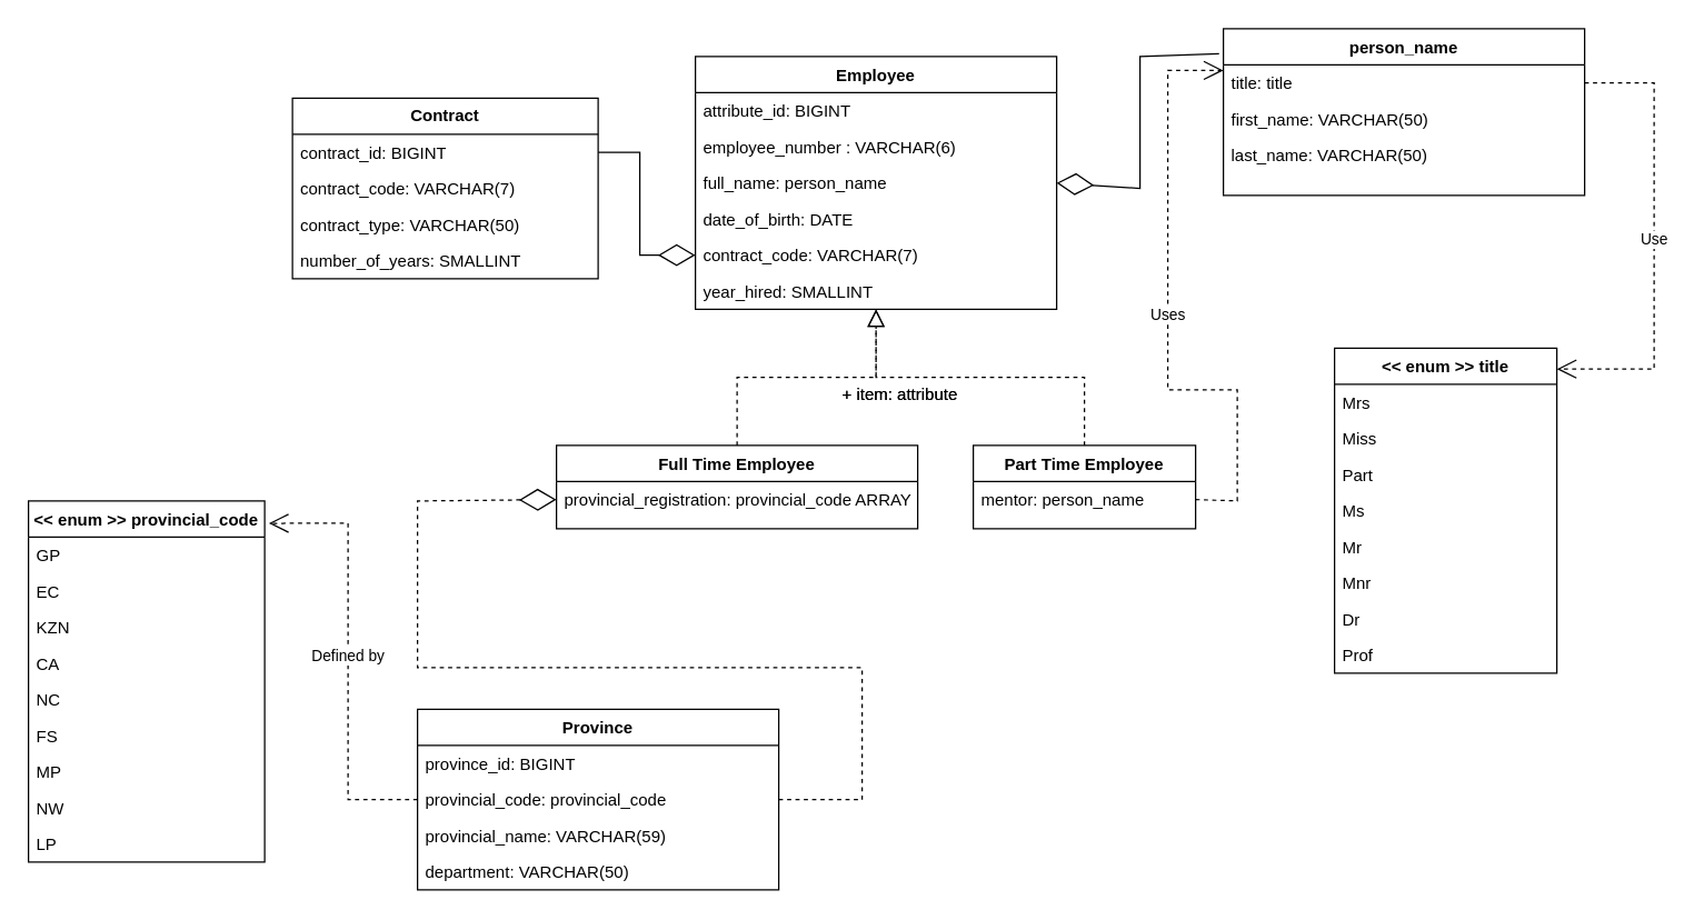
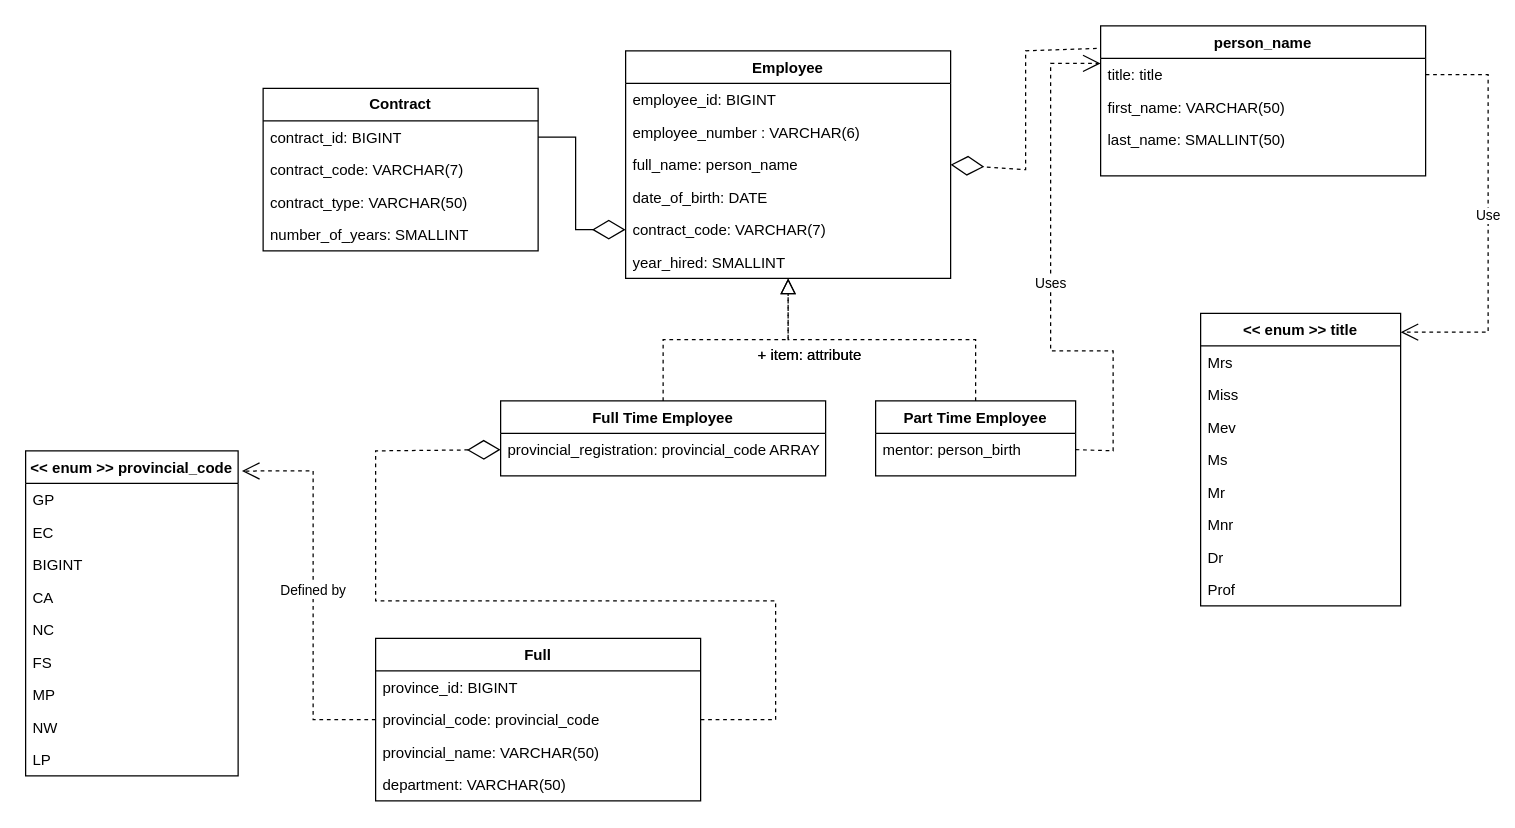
  <mxCell id="0" />
  <mxCell id="1" parent="0" />
  <mxCell id="2" value="Employee" style="swimlane;fontStyle=1;align=center;verticalAlign=top;childLayout=stackLayout;horizontal=1;startSize=26;horizontalStack=0;resizeParent=1;resizeLast=0;collapsible=1;marginBottom=0;rounded=0;shadow=0;strokeWidth=1;" vertex="1" parent="1"><mxGeometry x="500" y="40" width="260" height="182" as="geometry"><mxRectangle x="230" y="140" width="160" height="26" as="alternateBounds" /></mxGeometry></mxCell>
- <mxCell id="3" value="attribute_id: BIGINT" style="text;strokeColor=none;fillColor=none;align=left;verticalAlign=top;spacingLeft=4;spacingRight=4;overflow=hidden;rotatable=0;points=[[0,0.5],[1,0.5]];portConstraint=eastwest;whiteSpace=wrap;html=1;" vertex="1" parent="2"><mxGeometry y="26" width="260" height="26" as="geometry" /></mxCell>
+ <mxCell id="3" value="employee_id: BIGINT" style="text;strokeColor=none;fillColor=none;align=left;verticalAlign=top;spacingLeft=4;spacingRight=4;overflow=hidden;rotatable=0;points=[[0,0.5],[1,0.5]];portConstraint=eastwest;whiteSpace=wrap;html=1;" vertex="1" parent="2"><mxGeometry y="26" width="260" height="26" as="geometry" /></mxCell>
  <mxCell id="4" value="employee_number : VARCHAR(6)" style="text;strokeColor=none;fillColor=none;align=left;verticalAlign=top;spacingLeft=4;spacingRight=4;overflow=hidden;rotatable=0;points=[[0,0.5],[1,0.5]];portConstraint=eastwest;whiteSpace=wrap;html=1;" vertex="1" parent="2"><mxGeometry y="52" width="260" height="26" as="geometry" /></mxCell>
  <mxCell id="5" value="full_name: person_name" style="text;align=left;verticalAlign=top;spacingLeft=4;spacingRight=4;overflow=hidden;rotatable=0;points=[[0,0.5],[1,0.5]];portConstraint=eastwest;" vertex="1" parent="2"><mxGeometry y="78" width="260" height="26" as="geometry" /></mxCell>
  <mxCell id="6" value="date_of_birth: DATE" style="text;align=left;verticalAlign=top;spacingLeft=4;spacingRight=4;overflow=hidden;rotatable=0;points=[[0,0.5],[1,0.5]];portConstraint=eastwest;rounded=0;shadow=0;html=0;" vertex="1" parent="2"><mxGeometry y="104" width="260" height="26" as="geometry" /></mxCell>
  <mxCell id="7" value="contract_code: VARCHAR(7)" style="text;align=left;verticalAlign=top;spacingLeft=4;spacingRight=4;overflow=hidden;rotatable=0;points=[[0,0.5],[1,0.5]];portConstraint=eastwest;rounded=0;shadow=0;html=0;" vertex="1" parent="2"><mxGeometry y="130" width="260" height="26" as="geometry" /></mxCell>
  <mxCell id="8" value="year_hired: SMALLINT" style="text;strokeColor=none;fillColor=none;align=left;verticalAlign=top;spacingLeft=4;spacingRight=4;overflow=hidden;rotatable=0;points=[[0,0.5],[1,0.5]];portConstraint=eastwest;whiteSpace=wrap;html=1;" vertex="1" parent="2"><mxGeometry y="156" width="260" height="26" as="geometry" /></mxCell>
  <mxCell id="9" value="Full Time Employee" style="swimlane;fontStyle=1;align=center;verticalAlign=top;childLayout=stackLayout;horizontal=1;startSize=26;horizontalStack=0;resizeParent=1;resizeLast=0;collapsible=1;marginBottom=0;rounded=0;shadow=0;strokeWidth=1;" vertex="1" parent="1"><mxGeometry x="400" y="320" width="260" height="60" as="geometry"><mxRectangle x="130" y="380" width="160" height="26" as="alternateBounds" /></mxGeometry></mxCell>
  <mxCell id="10" value="provincial_registration: provincial_code ARRAY" style="text;align=left;verticalAlign=top;spacingLeft=4;spacingRight=4;overflow=hidden;rotatable=0;points=[[0,0.5],[1,0.5]];portConstraint=eastwest;rounded=0;shadow=0;html=0;" vertex="1" parent="9"><mxGeometry y="26" width="260" height="26" as="geometry" /></mxCell>
  <mxCell id="11" value="" style="endArrow=block;endSize=10;endFill=0;shadow=0;strokeWidth=1;rounded=0;curved=0;edgeStyle=elbowEdgeStyle;elbow=vertical;dashed=1;" edge="1" parent="1" source="9" target="2"><mxGeometry width="160" relative="1" as="geometry"><mxPoint x="580" y="163" as="sourcePoint" /><mxPoint x="580" y="163" as="targetPoint" /></mxGeometry></mxCell>
  <mxCell id="12" value="Part Time Employee" style="swimlane;fontStyle=1;align=center;verticalAlign=top;childLayout=stackLayout;horizontal=1;startSize=26;horizontalStack=0;resizeParent=1;resizeLast=0;collapsible=1;marginBottom=0;rounded=0;shadow=0;strokeWidth=1;" vertex="1" parent="1"><mxGeometry x="700" y="320" width="160" height="60" as="geometry"><mxRectangle x="340" y="380" width="170" height="26" as="alternateBounds" /></mxGeometry></mxCell>
- <mxCell id="13" value="mentor: person_name" style="text;strokeColor=none;fillColor=none;align=left;verticalAlign=top;spacingLeft=4;spacingRight=4;overflow=hidden;rotatable=0;points=[[0,0.5],[1,0.5]];portConstraint=eastwest;whiteSpace=wrap;html=1;" vertex="1" parent="12"><mxGeometry y="26" width="160" height="26" as="geometry" /></mxCell>
+ <mxCell id="13" value="mentor: person_birth" style="text;strokeColor=none;fillColor=none;align=left;verticalAlign=top;spacingLeft=4;spacingRight=4;overflow=hidden;rotatable=0;points=[[0,0.5],[1,0.5]];portConstraint=eastwest;whiteSpace=wrap;html=1;" vertex="1" parent="12"><mxGeometry y="26" width="160" height="26" as="geometry" /></mxCell>
  <mxCell id="14" value="" style="endArrow=block;endSize=10;endFill=0;shadow=0;strokeWidth=1;rounded=0;curved=0;edgeStyle=elbowEdgeStyle;elbow=vertical;dashed=1;" edge="1" parent="1" source="12" target="2"><mxGeometry width="160" relative="1" as="geometry"><mxPoint x="590" y="333" as="sourcePoint" /><mxPoint x="690" y="231" as="targetPoint" /></mxGeometry></mxCell>
  <mxCell id="15" value="person_name" style="swimlane;fontStyle=1;align=center;verticalAlign=top;childLayout=stackLayout;horizontal=1;startSize=26;horizontalStack=0;resizeParent=1;resizeLast=0;collapsible=1;marginBottom=0;rounded=0;shadow=0;strokeWidth=1;" vertex="1" parent="1"><mxGeometry x="880" y="20" width="260" height="120" as="geometry"><mxRectangle x="550" y="140" width="160" height="26" as="alternateBounds" /></mxGeometry></mxCell>
  <mxCell id="16" value="title: title" style="text;align=left;verticalAlign=top;spacingLeft=4;spacingRight=4;overflow=hidden;rotatable=0;points=[[0,0.5],[1,0.5]];portConstraint=eastwest;" vertex="1" parent="15"><mxGeometry y="26" width="260" height="26" as="geometry" /></mxCell>
  <mxCell id="17" value="first_name: VARCHAR(50)" style="text;align=left;verticalAlign=top;spacingLeft=4;spacingRight=4;overflow=hidden;rotatable=0;points=[[0,0.5],[1,0.5]];portConstraint=eastwest;rounded=0;shadow=0;html=0;" vertex="1" parent="15"><mxGeometry y="52" width="260" height="26" as="geometry" /></mxCell>
- <mxCell id="18" value="last_name: VARCHAR(50)" style="text;align=left;verticalAlign=top;spacingLeft=4;spacingRight=4;overflow=hidden;rotatable=0;points=[[0,0.5],[1,0.5]];portConstraint=eastwest;rounded=0;shadow=0;html=0;" vertex="1" parent="15"><mxGeometry y="78" width="260" height="26" as="geometry" /></mxCell>
+ <mxCell id="18" value="last_name: SMALLINT(50)" style="text;align=left;verticalAlign=top;spacingLeft=4;spacingRight=4;overflow=hidden;rotatable=0;points=[[0,0.5],[1,0.5]];portConstraint=eastwest;rounded=0;shadow=0;html=0;" vertex="1" parent="15"><mxGeometry y="78" width="260" height="26" as="geometry" /></mxCell>
  <mxCell id="19" value="&lt;&lt; enum &gt;&gt; title" style="swimlane;fontStyle=1;align=center;verticalAlign=top;childLayout=stackLayout;horizontal=1;startSize=26;horizontalStack=0;resizeParent=1;resizeLast=0;collapsible=1;marginBottom=0;rounded=0;shadow=0;strokeWidth=1;" vertex="1" parent="1"><mxGeometry x="960" y="250" width="160" height="234" as="geometry"><mxRectangle x="550" y="140" width="160" height="26" as="alternateBounds" /></mxGeometry></mxCell>
  <mxCell id="20" value="Mrs" style="text;align=left;verticalAlign=top;spacingLeft=4;spacingRight=4;overflow=hidden;rotatable=0;points=[[0,0.5],[1,0.5]];portConstraint=eastwest;" vertex="1" parent="19"><mxGeometry y="26" width="160" height="26" as="geometry" /></mxCell>
  <mxCell id="21" value="Miss" style="text;align=left;verticalAlign=top;spacingLeft=4;spacingRight=4;overflow=hidden;rotatable=0;points=[[0,0.5],[1,0.5]];portConstraint=eastwest;rounded=0;shadow=0;html=0;" vertex="1" parent="19"><mxGeometry y="52" width="160" height="26" as="geometry" /></mxCell>
- <mxCell id="22" value="Part" style="text;align=left;verticalAlign=top;spacingLeft=4;spacingRight=4;overflow=hidden;rotatable=0;points=[[0,0.5],[1,0.5]];portConstraint=eastwest;rounded=0;shadow=0;html=0;" vertex="1" parent="19"><mxGeometry y="78" width="160" height="26" as="geometry" /></mxCell>
+ <mxCell id="22" value="Mev" style="text;align=left;verticalAlign=top;spacingLeft=4;spacingRight=4;overflow=hidden;rotatable=0;points=[[0,0.5],[1,0.5]];portConstraint=eastwest;rounded=0;shadow=0;html=0;" vertex="1" parent="19"><mxGeometry y="78" width="160" height="26" as="geometry" /></mxCell>
  <mxCell id="23" value="Ms" style="text;strokeColor=none;fillColor=none;align=left;verticalAlign=top;spacingLeft=4;spacingRight=4;overflow=hidden;rotatable=0;points=[[0,0.5],[1,0.5]];portConstraint=eastwest;whiteSpace=wrap;html=1;" vertex="1" parent="19"><mxGeometry y="104" width="160" height="26" as="geometry" /></mxCell>
  <mxCell id="24" value="Mr" style="text;strokeColor=none;fillColor=none;align=left;verticalAlign=top;spacingLeft=4;spacingRight=4;overflow=hidden;rotatable=0;points=[[0,0.5],[1,0.5]];portConstraint=eastwest;whiteSpace=wrap;html=1;" vertex="1" parent="19"><mxGeometry y="130" width="160" height="26" as="geometry" /></mxCell>
  <mxCell id="25" value="Mnr" style="text;strokeColor=none;fillColor=none;align=left;verticalAlign=top;spacingLeft=4;spacingRight=4;overflow=hidden;rotatable=0;points=[[0,0.5],[1,0.5]];portConstraint=eastwest;whiteSpace=wrap;html=1;" vertex="1" parent="19"><mxGeometry y="156" width="160" height="26" as="geometry" /></mxCell>
  <mxCell id="26" value="Dr" style="text;strokeColor=none;fillColor=none;align=left;verticalAlign=top;spacingLeft=4;spacingRight=4;overflow=hidden;rotatable=0;points=[[0,0.5],[1,0.5]];portConstraint=eastwest;whiteSpace=wrap;html=1;" vertex="1" parent="19"><mxGeometry y="182" width="160" height="26" as="geometry" /></mxCell>
  <mxCell id="27" value="Prof" style="text;strokeColor=none;fillColor=none;align=left;verticalAlign=top;spacingLeft=4;spacingRight=4;overflow=hidden;rotatable=0;points=[[0,0.5],[1,0.5]];portConstraint=eastwest;whiteSpace=wrap;html=1;" vertex="1" parent="19"><mxGeometry y="208" width="160" height="26" as="geometry" /></mxCell>
  <mxCell id="28" value="Contract" style="swimlane;fontStyle=1;childLayout=stackLayout;horizontal=1;startSize=26;fillColor=none;horizontalStack=0;resizeParent=1;resizeParentMax=0;resizeLast=0;collapsible=1;marginBottom=0;whiteSpace=wrap;html=1;" vertex="1" parent="1"><mxGeometry x="210" y="70" width="220" height="130" as="geometry" /></mxCell>
  <mxCell id="29" value="contract_id: BIGINT" style="text;strokeColor=none;fillColor=none;align=left;verticalAlign=top;spacingLeft=4;spacingRight=4;overflow=hidden;rotatable=0;points=[[0,0.5],[1,0.5]];portConstraint=eastwest;whiteSpace=wrap;html=1;" vertex="1" parent="28"><mxGeometry y="26" width="220" height="26" as="geometry" /></mxCell>
  <mxCell id="30" value="contract_code: VARCHAR(7)" style="text;strokeColor=none;fillColor=none;align=left;verticalAlign=top;spacingLeft=4;spacingRight=4;overflow=hidden;rotatable=0;points=[[0,0.5],[1,0.5]];portConstraint=eastwest;whiteSpace=wrap;html=1;" vertex="1" parent="28"><mxGeometry y="52" width="220" height="26" as="geometry" /></mxCell>
  <mxCell id="31" value="contract_type: VARCHAR(50)" style="text;strokeColor=none;fillColor=none;align=left;verticalAlign=top;spacingLeft=4;spacingRight=4;overflow=hidden;rotatable=0;points=[[0,0.5],[1,0.5]];portConstraint=eastwest;whiteSpace=wrap;html=1;" vertex="1" parent="28"><mxGeometry y="78" width="220" height="26" as="geometry" /></mxCell>
  <mxCell id="32" value="number_of_years: SMALLINT" style="text;strokeColor=none;fillColor=none;align=left;verticalAlign=top;spacingLeft=4;spacingRight=4;overflow=hidden;rotatable=0;points=[[0,0.5],[1,0.5]];portConstraint=eastwest;whiteSpace=wrap;html=1;" vertex="1" parent="28"><mxGeometry y="104" width="220" height="26" as="geometry" /></mxCell>
  <mxCell id="33" value="&lt;&lt; enum &gt;&gt; provincial_code" style="swimlane;fontStyle=1;align=center;verticalAlign=top;childLayout=stackLayout;horizontal=1;startSize=26;horizontalStack=0;resizeParent=1;resizeLast=0;collapsible=1;marginBottom=0;rounded=0;shadow=0;strokeWidth=1;" vertex="1" parent="1"><mxGeometry x="20" y="360" width="170" height="260" as="geometry"><mxRectangle x="550" y="140" width="160" height="26" as="alternateBounds" /></mxGeometry></mxCell>
  <mxCell id="34" value="GP" style="text;align=left;verticalAlign=top;spacingLeft=4;spacingRight=4;overflow=hidden;rotatable=0;points=[[0,0.5],[1,0.5]];portConstraint=eastwest;" vertex="1" parent="33"><mxGeometry y="26" width="170" height="26" as="geometry" /></mxCell>
  <mxCell id="35" value="EC" style="text;align=left;verticalAlign=top;spacingLeft=4;spacingRight=4;overflow=hidden;rotatable=0;points=[[0,0.5],[1,0.5]];portConstraint=eastwest;rounded=0;shadow=0;html=0;" vertex="1" parent="33"><mxGeometry y="52" width="170" height="26" as="geometry" /></mxCell>
- <mxCell id="36" value="KZN" style="text;align=left;verticalAlign=top;spacingLeft=4;spacingRight=4;overflow=hidden;rotatable=0;points=[[0,0.5],[1,0.5]];portConstraint=eastwest;rounded=0;shadow=0;html=0;" vertex="1" parent="33"><mxGeometry y="78" width="170" height="26" as="geometry" /></mxCell>
+ <mxCell id="36" value="BIGINT" style="text;align=left;verticalAlign=top;spacingLeft=4;spacingRight=4;overflow=hidden;rotatable=0;points=[[0,0.5],[1,0.5]];portConstraint=eastwest;rounded=0;shadow=0;html=0;" vertex="1" parent="33"><mxGeometry y="78" width="170" height="26" as="geometry" /></mxCell>
  <mxCell id="37" value="CA" style="text;strokeColor=none;fillColor=none;align=left;verticalAlign=top;spacingLeft=4;spacingRight=4;overflow=hidden;rotatable=0;points=[[0,0.5],[1,0.5]];portConstraint=eastwest;whiteSpace=wrap;html=1;" vertex="1" parent="33"><mxGeometry y="104" width="170" height="26" as="geometry" /></mxCell>
  <mxCell id="38" value="NC" style="text;strokeColor=none;fillColor=none;align=left;verticalAlign=top;spacingLeft=4;spacingRight=4;overflow=hidden;rotatable=0;points=[[0,0.5],[1,0.5]];portConstraint=eastwest;whiteSpace=wrap;html=1;" vertex="1" parent="33"><mxGeometry y="130" width="170" height="26" as="geometry" /></mxCell>
  <mxCell id="39" value="FS" style="text;strokeColor=none;fillColor=none;align=left;verticalAlign=top;spacingLeft=4;spacingRight=4;overflow=hidden;rotatable=0;points=[[0,0.5],[1,0.5]];portConstraint=eastwest;whiteSpace=wrap;html=1;" vertex="1" parent="33"><mxGeometry y="156" width="170" height="26" as="geometry" /></mxCell>
  <mxCell id="40" value="MP" style="text;strokeColor=none;fillColor=none;align=left;verticalAlign=top;spacingLeft=4;spacingRight=4;overflow=hidden;rotatable=0;points=[[0,0.5],[1,0.5]];portConstraint=eastwest;whiteSpace=wrap;html=1;" vertex="1" parent="33"><mxGeometry y="182" width="170" height="26" as="geometry" /></mxCell>
  <mxCell id="41" value="NW" style="text;strokeColor=none;fillColor=none;align=left;verticalAlign=top;spacingLeft=4;spacingRight=4;overflow=hidden;rotatable=0;points=[[0,0.5],[1,0.5]];portConstraint=eastwest;whiteSpace=wrap;html=1;" vertex="1" parent="33"><mxGeometry y="208" width="170" height="26" as="geometry" /></mxCell>
  <mxCell id="42" value="LP" style="text;strokeColor=none;fillColor=none;align=left;verticalAlign=top;spacingLeft=4;spacingRight=4;overflow=hidden;rotatable=0;points=[[0,0.5],[1,0.5]];portConstraint=eastwest;whiteSpace=wrap;html=1;" vertex="1" parent="33"><mxGeometry y="234" width="170" height="26" as="geometry" /></mxCell>
- <mxCell id="43" value="" style="endArrow=diamondThin;endFill=0;endSize=24;html=1;rounded=0;entryX=1;entryY=0.5;entryDx=0;entryDy=0;exitX=-0.012;exitY=0.15;exitDx=0;exitDy=0;exitPerimeter=0;" edge="1" parent="1" source="15" target="5"><mxGeometry width="160" relative="1" as="geometry"><mxPoint x="810" y="220" as="sourcePoint" /><mxPoint x="970" y="220" as="targetPoint" /><Array as="points"><mxPoint x="820" y="40" /><mxPoint x="820" y="135" /></Array></mxGeometry></mxCell>
+ <mxCell id="43" value="" style="endArrow=diamondThin;endFill=0;endSize=24;html=1;rounded=0;entryX=1;entryY=0.5;entryDx=0;entryDy=0;exitX=-0.012;exitY=0.15;exitDx=0;exitDy=0;exitPerimeter=0;dashed=1;" edge="1" parent="1" source="15" target="5"><mxGeometry width="160" relative="1" as="geometry"><mxPoint x="810" y="220" as="sourcePoint" /><mxPoint x="970" y="220" as="targetPoint" /><Array as="points"><mxPoint x="820" y="40" /><mxPoint x="820" y="135" /></Array></mxGeometry></mxCell>
  <mxCell id="44" value="Uses" style="endArrow=open;endSize=12;dashed=1;html=1;rounded=0;exitX=1;exitY=0.5;exitDx=0;exitDy=0;entryX=0;entryY=0.25;entryDx=0;entryDy=0;" edge="1" parent="1" target="15"><mxGeometry x="-0.004" width="160" relative="1" as="geometry"><mxPoint x="860" y="359" as="sourcePoint" /><mxPoint x="850" y="30" as="targetPoint" /><Array as="points"><mxPoint x="890" y="360" /><mxPoint x="890" y="280" /><mxPoint x="840" y="280" /><mxPoint x="840" y="50" /></Array><mxPoint as="offset" /></mxGeometry></mxCell>
- <mxCell id="45" value="Province" style="swimlane;fontStyle=1;align=center;verticalAlign=top;childLayout=stackLayout;horizontal=1;startSize=26;horizontalStack=0;resizeParent=1;resizeLast=0;collapsible=1;marginBottom=0;rounded=0;shadow=0;strokeWidth=1;" vertex="1" parent="1"><mxGeometry x="300" y="510" width="260" height="130" as="geometry"><mxRectangle x="130" y="380" width="160" height="26" as="alternateBounds" /></mxGeometry></mxCell>
+ <mxCell id="45" value="Full" style="swimlane;fontStyle=1;align=center;verticalAlign=top;childLayout=stackLayout;horizontal=1;startSize=26;horizontalStack=0;resizeParent=1;resizeLast=0;collapsible=1;marginBottom=0;rounded=0;shadow=0;strokeWidth=1;" vertex="1" parent="1"><mxGeometry x="300" y="510" width="260" height="130" as="geometry"><mxRectangle x="130" y="380" width="160" height="26" as="alternateBounds" /></mxGeometry></mxCell>
  <mxCell id="46" value="province_id: BIGINT" style="text;strokeColor=none;fillColor=none;align=left;verticalAlign=top;spacingLeft=4;spacingRight=4;overflow=hidden;rotatable=0;points=[[0,0.5],[1,0.5]];portConstraint=eastwest;whiteSpace=wrap;html=1;" vertex="1" parent="45"><mxGeometry y="26" width="260" height="26" as="geometry" /></mxCell>
  <mxCell id="47" value="provincial_code: provincial_code" style="text;align=left;verticalAlign=top;spacingLeft=4;spacingRight=4;overflow=hidden;rotatable=0;points=[[0,0.5],[1,0.5]];portConstraint=eastwest;" vertex="1" parent="45"><mxGeometry y="52" width="260" height="26" as="geometry" /></mxCell>
- <mxCell id="48" value="provincial_name: VARCHAR(59)" style="text;align=left;verticalAlign=top;spacingLeft=4;spacingRight=4;overflow=hidden;rotatable=0;points=[[0,0.5],[1,0.5]];portConstraint=eastwest;rounded=0;shadow=0;html=0;" vertex="1" parent="45"><mxGeometry y="78" width="260" height="26" as="geometry" /></mxCell>
+ <mxCell id="48" value="provincial_name: VARCHAR(50)" style="text;align=left;verticalAlign=top;spacingLeft=4;spacingRight=4;overflow=hidden;rotatable=0;points=[[0,0.5],[1,0.5]];portConstraint=eastwest;rounded=0;shadow=0;html=0;" vertex="1" parent="45"><mxGeometry y="78" width="260" height="26" as="geometry" /></mxCell>
  <mxCell id="49" value="department: VARCHAR(50)" style="text;strokeColor=none;fillColor=none;align=left;verticalAlign=top;spacingLeft=4;spacingRight=4;overflow=hidden;rotatable=0;points=[[0,0.5],[1,0.5]];portConstraint=eastwest;whiteSpace=wrap;html=1;" vertex="1" parent="45"><mxGeometry y="104" width="260" height="26" as="geometry" /></mxCell>
  <mxCell id="50" value="" style="endArrow=diamondThin;endFill=0;endSize=24;html=1;rounded=0;entryX=0;entryY=0.5;entryDx=0;entryDy=0;exitX=1;exitY=0.5;exitDx=0;exitDy=0;dashed=1;" edge="1" parent="1" source="47" target="10"><mxGeometry width="160" relative="1" as="geometry"><mxPoint x="250" y="640" as="sourcePoint" /><mxPoint x="410" y="640" as="targetPoint" /><Array as="points"><mxPoint x="620" y="575" /><mxPoint x="620" y="480" /><mxPoint x="300" y="480" /><mxPoint x="300" y="360" /></Array></mxGeometry></mxCell>
  <mxCell id="51" value="Defined by" style="endArrow=open;endSize=12;dashed=1;html=1;rounded=0;entryX=1.018;entryY=0.062;entryDx=0;entryDy=0;entryPerimeter=0;exitX=0;exitY=0.5;exitDx=0;exitDy=0;" edge="1" parent="1" source="47" target="33"><mxGeometry width="160" relative="1" as="geometry"><mxPoint x="310" y="370" as="sourcePoint" /><mxPoint x="470" y="370" as="targetPoint" /><Array as="points"><mxPoint x="250" y="575" /><mxPoint x="250" y="376" /></Array></mxGeometry></mxCell>
  <mxCell id="52" value="Use" style="endArrow=open;endSize=12;dashed=1;html=1;rounded=0;exitX=1;exitY=0.5;exitDx=0;exitDy=0;" edge="1" parent="1" source="16"><mxGeometry width="160" relative="1" as="geometry"><mxPoint x="990" y="300" as="sourcePoint" /><mxPoint x="1120" y="265" as="targetPoint" /><Array as="points"><mxPoint x="1190" y="59" /><mxPoint x="1190" y="265" /></Array></mxGeometry></mxCell>
  <mxCell id="53" value="" style="endArrow=diamondThin;endFill=0;endSize=24;html=1;rounded=0;entryX=0;entryY=0.5;entryDx=0;entryDy=0;" edge="1" parent="1" target="7"><mxGeometry width="160" relative="1" as="geometry"><mxPoint x="430" y="109" as="sourcePoint" /><mxPoint x="570" y="290" as="targetPoint" /><Array as="points"><mxPoint x="460" y="109" /><mxPoint x="460" y="183" /></Array></mxGeometry></mxCell>
  <mxCell id="54" value="+ item: attribute" style="text;strokeColor=none;fillColor=none;align=left;verticalAlign=top;spacingLeft=4;spacingRight=4;overflow=hidden;rotatable=0;points=[[0,0.5],[1,0.5]];portConstraint=eastwest;whiteSpace=wrap;html=1;" vertex="1" parent="1"><mxGeometry x="600" y="270" width="100" height="26" as="geometry" /></mxCell>
  <mxCell id="55" value="+ item: attribute" style="text;strokeColor=none;fillColor=none;align=left;verticalAlign=top;spacingLeft=4;spacingRight=4;overflow=hidden;rotatable=0;points=[[0,0.5],[1,0.5]];portConstraint=eastwest;whiteSpace=wrap;html=1;" vertex="1" parent="1"><mxGeometry x="600" y="270" width="100" height="26" as="geometry" /></mxCell>
